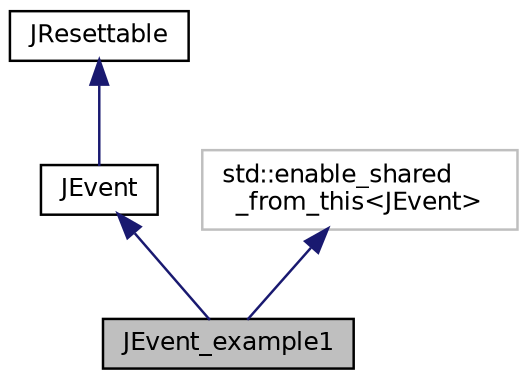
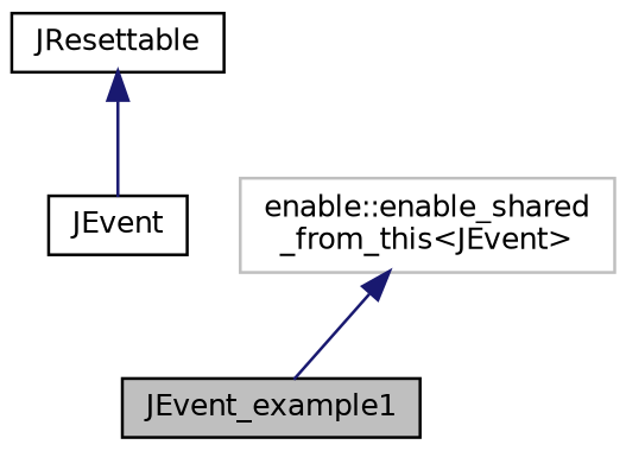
  digraph {
    node [color=black fillcolor=white fontname=Helvetica fontsize=10 shape=record style=filled]
    edge [color=midnightblue dir=back fontname=Helvetica fontsize=10 labelfontname=Helvetica labelfontsize=10 style=solid]
    n1 [fillcolor=grey75 fontcolor=black height=0.2 label=JEvent_example1 width=0.4]
    n2 [height=0.2 label=JEvent width=0.4]
    n3 [height=0.2 label=JResettable width=0.4]
-   n4 [color=grey75 height=0.2 label="std::enable_shared\l_from_this\<JEvent\>" width=0.4]
-   n2 -> n1
+   n4 [color=grey75 height=0.2 label="enable::enable_shared\l_from_this\<JEvent\>" width=0.4]
    n3 -> n2
    n4 -> n1
  }
